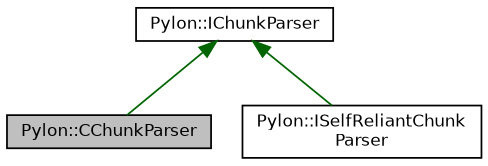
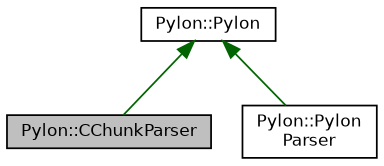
  digraph {
    node [color=black fillcolor=white fontname=Helvetica fontsize=10 shape=record style=filled]
    edge [color=darkgreen dir=back fontname=Helvetica fontsize=10 labelfontname=Helvetica labelfontsize=10 style=solid]
    n1 [fillcolor=grey75 fontcolor=black height=0.2 label="Pylon::CChunkParser" width=0.4]
-   n2 [height=0.2 label="Pylon::ISelfReliantChunk\lParser" width=0.4]
-   n3 [height=0.2 label="Pylon::IChunkParser" width=0.4]
+   n2 [height=0.2 label="Pylon::Pylon\lParser" width=0.4]
+   n3 [height=0.2 label="Pylon::Pylon" width=0.4]
    n3 -> n1
    n3 -> n2
  }
